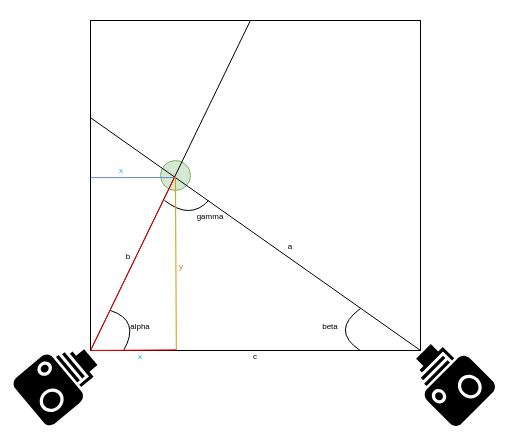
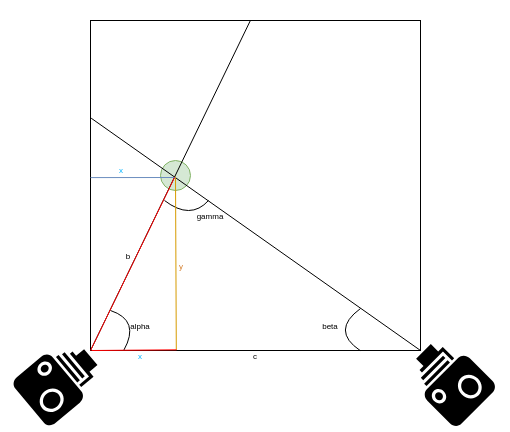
  <mxCell id="0" />
  <mxCell id="1" parent="0" />
  <mxCell id="2" value="" style="whiteSpace=wrap;html=1;aspect=fixed;" vertex="1" parent="1"><mxGeometry x="90" y="20" width="330" height="330" as="geometry" /></mxCell>
  <mxCell id="3" value="" style="shape=mxgraph.signs.tech.camera_1;html=1;pointerEvents=1;fillColor=#000000;strokeColor=none;verticalLabelPosition=bottom;verticalAlign=top;align=center;rotation=-40;" vertex="1" parent="1"><mxGeometry x="20" y="350" width="78" height="60" as="geometry" /></mxCell>
  <mxCell id="4" value="" style="shape=mxgraph.signs.tech.camera_1;html=1;pointerEvents=1;fillColor=#000000;strokeColor=none;verticalLabelPosition=bottom;verticalAlign=top;align=center;rotation=-135;" vertex="1" parent="1"><mxGeometry x="410" y="350" width="78" height="60" as="geometry" /></mxCell>
  <mxCell id="5" value="" style="ellipse;whiteSpace=wrap;html=1;aspect=fixed;fillColor=#d5e8d4;strokeColor=#82b366;" vertex="1" parent="1"><mxGeometry x="160" y="160" width="30" height="30" as="geometry" /></mxCell>
  <mxCell id="6" value="" style="endArrow=none;html=1;rounded=0;entryX=1;entryY=1;entryDx=0;entryDy=0;exitX=0.002;exitY=0.296;exitDx=0;exitDy=0;exitPerimeter=0;" edge="1" parent="1" source="2" target="2"><mxGeometry width="50" height="50" relative="1" as="geometry"><mxPoint x="10" y="60" as="sourcePoint" /><mxPoint x="-70" y="250" as="targetPoint" /></mxGeometry></mxCell>
  <mxCell id="7" value="" style="endArrow=none;html=1;rounded=0;exitX=0;exitY=1;exitDx=0;exitDy=0;entryX=0.485;entryY=-0.001;entryDx=0;entryDy=0;entryPerimeter=0;" edge="1" parent="1" source="2" target="2"><mxGeometry width="50" height="50" relative="1" as="geometry"><mxPoint x="-100" y="320" as="sourcePoint" /><mxPoint x="290" y="-60" as="targetPoint" /></mxGeometry></mxCell>
  <mxCell id="8" value="" style="endArrow=none;html=1;rounded=0;exitX=0.101;exitY=0.999;exitDx=0;exitDy=0;exitPerimeter=0;curved=1;" edge="1" parent="1" source="2"><mxGeometry width="50" height="50" relative="1" as="geometry"><mxPoint x="180" y="520" as="sourcePoint" /><mxPoint x="110" y="310" as="targetPoint" /><Array as="points"><mxPoint x="140" y="320" /></Array></mxGeometry></mxCell>
  <mxCell id="9" value="" style="endArrow=none;html=1;rounded=0;exitX=0.817;exitY=1;exitDx=0;exitDy=0;exitPerimeter=0;curved=1;" edge="1" parent="1" source="2"><mxGeometry width="50" height="50" relative="1" as="geometry"><mxPoint x="320" y="420" as="sourcePoint" /><mxPoint x="360" y="308" as="targetPoint" /><Array as="points"><mxPoint x="330" y="330" /></Array></mxGeometry></mxCell>
  <mxCell id="10" value="&lt;font style=&quot;font-size: 8px;&quot;&gt;alpha&lt;/font&gt;" style="text;html=1;align=center;verticalAlign=middle;whiteSpace=wrap;rounded=0;" vertex="1" parent="1"><mxGeometry x="110" y="310" width="60" height="30" as="geometry" /></mxCell>
  <mxCell id="11" value="&lt;font style=&quot;font-size: 8px;&quot;&gt;beta&lt;/font&gt;" style="text;html=1;align=center;verticalAlign=middle;whiteSpace=wrap;rounded=0;" vertex="1" parent="1"><mxGeometry x="300" y="310" width="60" height="30" as="geometry" /></mxCell>
  <mxCell id="12" value="" style="endArrow=none;html=1;rounded=0;curved=1;" edge="1" parent="1"><mxGeometry width="50" height="50" relative="1" as="geometry"><mxPoint x="164" y="200" as="sourcePoint" /><mxPoint x="208" y="200" as="targetPoint" /><Array as="points"><mxPoint x="190" y="220" /></Array></mxGeometry></mxCell>
  <mxCell id="13" value="&lt;font style=&quot;font-size: 8px;&quot;&gt;gamma&lt;/font&gt;" style="text;html=1;align=center;verticalAlign=middle;whiteSpace=wrap;rounded=0;" vertex="1" parent="1"><mxGeometry x="180" y="200" width="60" height="30" as="geometry" /></mxCell>
  <mxCell id="14" value="" style="endArrow=none;html=1;rounded=0;exitX=0.26;exitY=0.998;exitDx=0;exitDy=0;exitPerimeter=0;fillColor=#ffe6cc;strokeColor=#d79b00;" edge="1" parent="1" source="2"><mxGeometry width="50" height="50" relative="1" as="geometry"><mxPoint x="160" y="270" as="sourcePoint" /><mxPoint x="175" y="176" as="targetPoint" /></mxGeometry></mxCell>
  <mxCell id="15" value="" style="endArrow=none;html=1;rounded=0;exitX=0;exitY=0.476;exitDx=0;exitDy=0;exitPerimeter=0;fillColor=#dae8fc;strokeColor=#6c8ebf;" edge="1" parent="1" source="2"><mxGeometry width="50" height="50" relative="1" as="geometry"><mxPoint x="130" y="220" as="sourcePoint" /><mxPoint x="175" y="177" as="targetPoint" /></mxGeometry></mxCell>
  <mxCell id="16" value="&lt;font style=&quot;font-size: 8px;&quot;&gt;c&lt;/font&gt;" style="text;html=1;align=center;verticalAlign=middle;whiteSpace=wrap;rounded=0;" vertex="1" parent="1"><mxGeometry x="225" y="340" width="60" height="30" as="geometry" /></mxCell>
- <mxCell id="17" value="&lt;font style=&quot;font-size: 8px;&quot;&gt;a&lt;/font&gt;" style="text;html=1;align=center;verticalAlign=middle;whiteSpace=wrap;rounded=0;" vertex="1" parent="1"><mxGeometry x="260" y="230" width="60" height="30" as="geometry" /></mxCell>
  <mxCell id="18" value="&lt;span style=&quot;font-size: 8px;&quot;&gt;b&lt;/span&gt;" style="text;html=1;align=center;verticalAlign=middle;whiteSpace=wrap;rounded=0;" vertex="1" parent="1"><mxGeometry x="98" y="240" width="60" height="30" as="geometry" /></mxCell>
  <mxCell id="19" value="&lt;font color=&quot;#d47d2b&quot;&gt;&lt;span style=&quot;font-size: 8px;&quot;&gt;y&lt;/span&gt;&lt;/font&gt;" style="text;html=1;align=center;verticalAlign=middle;whiteSpace=wrap;rounded=0;" vertex="1" parent="1"><mxGeometry x="151" y="250" width="60" height="30" as="geometry" /></mxCell>
  <mxCell id="20" value="&lt;span style=&quot;font-size: 8px;&quot;&gt;x&lt;/span&gt;" style="text;html=1;align=center;verticalAlign=middle;whiteSpace=wrap;rounded=0;fontColor=#00b3ff;" vertex="1" parent="1"><mxGeometry x="91" y="154" width="60" height="30" as="geometry" /></mxCell>
  <mxCell id="21" value="" style="endArrow=none;html=1;rounded=0;exitX=0;exitY=0.75;exitDx=0;exitDy=0;fillColor=#f8cecc;strokeColor=#FF0000;entryX=0.261;entryY=0.998;entryDx=0;entryDy=0;entryPerimeter=0;" edge="1" parent="1" target="2"><mxGeometry width="50" height="50" relative="1" as="geometry"><mxPoint x="91" y="350" as="sourcePoint" /><mxPoint x="174" y="350.5" as="targetPoint" /></mxGeometry></mxCell>
  <mxCell id="22" value="" style="endArrow=none;html=1;rounded=0;strokeColor=#ff0000;" edge="1" parent="1"><mxGeometry width="50" height="50" relative="1" as="geometry"><mxPoint x="90" y="350" as="sourcePoint" /><mxPoint x="174" y="177" as="targetPoint" /></mxGeometry></mxCell>
  <mxCell id="23" value="&lt;span style=&quot;font-size: 8px;&quot;&gt;x&lt;/span&gt;" style="text;html=1;align=center;verticalAlign=middle;whiteSpace=wrap;rounded=0;fontColor=#00b3ff;" vertex="1" parent="1"><mxGeometry x="110" y="340" width="60" height="30" as="geometry" /></mxCell>
